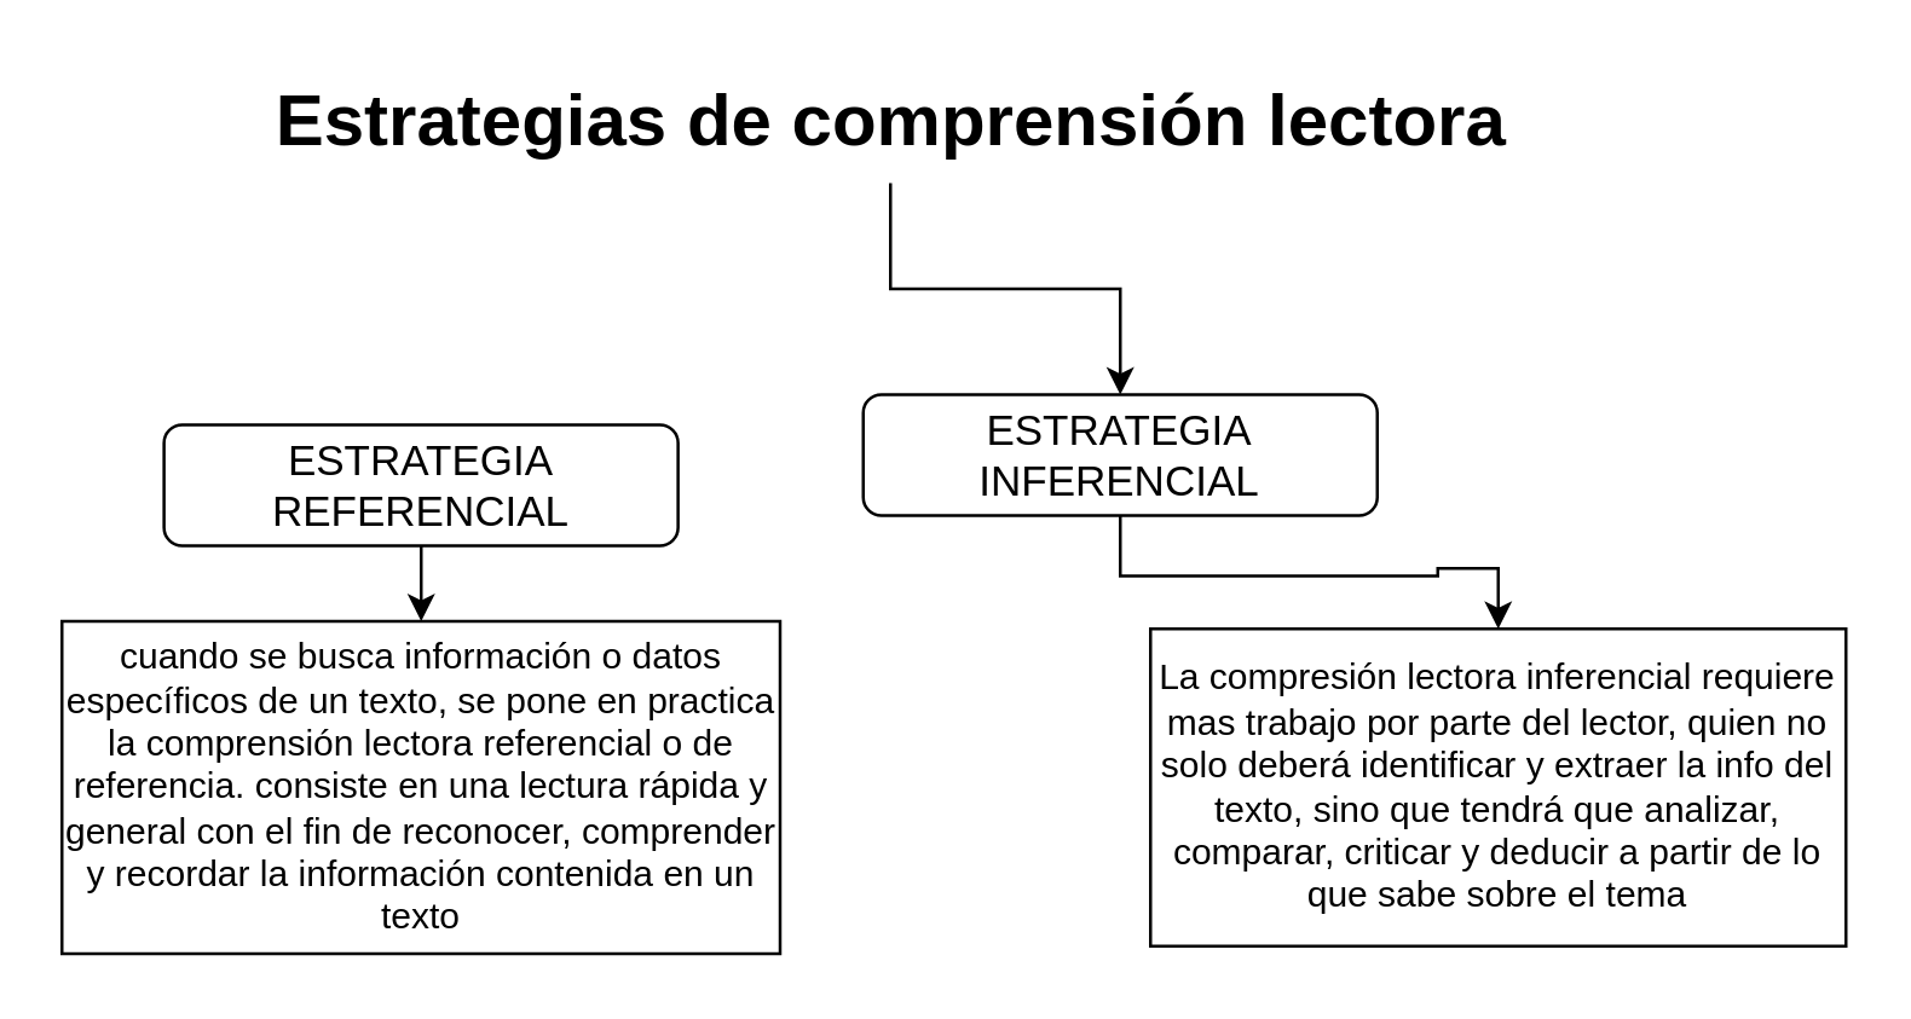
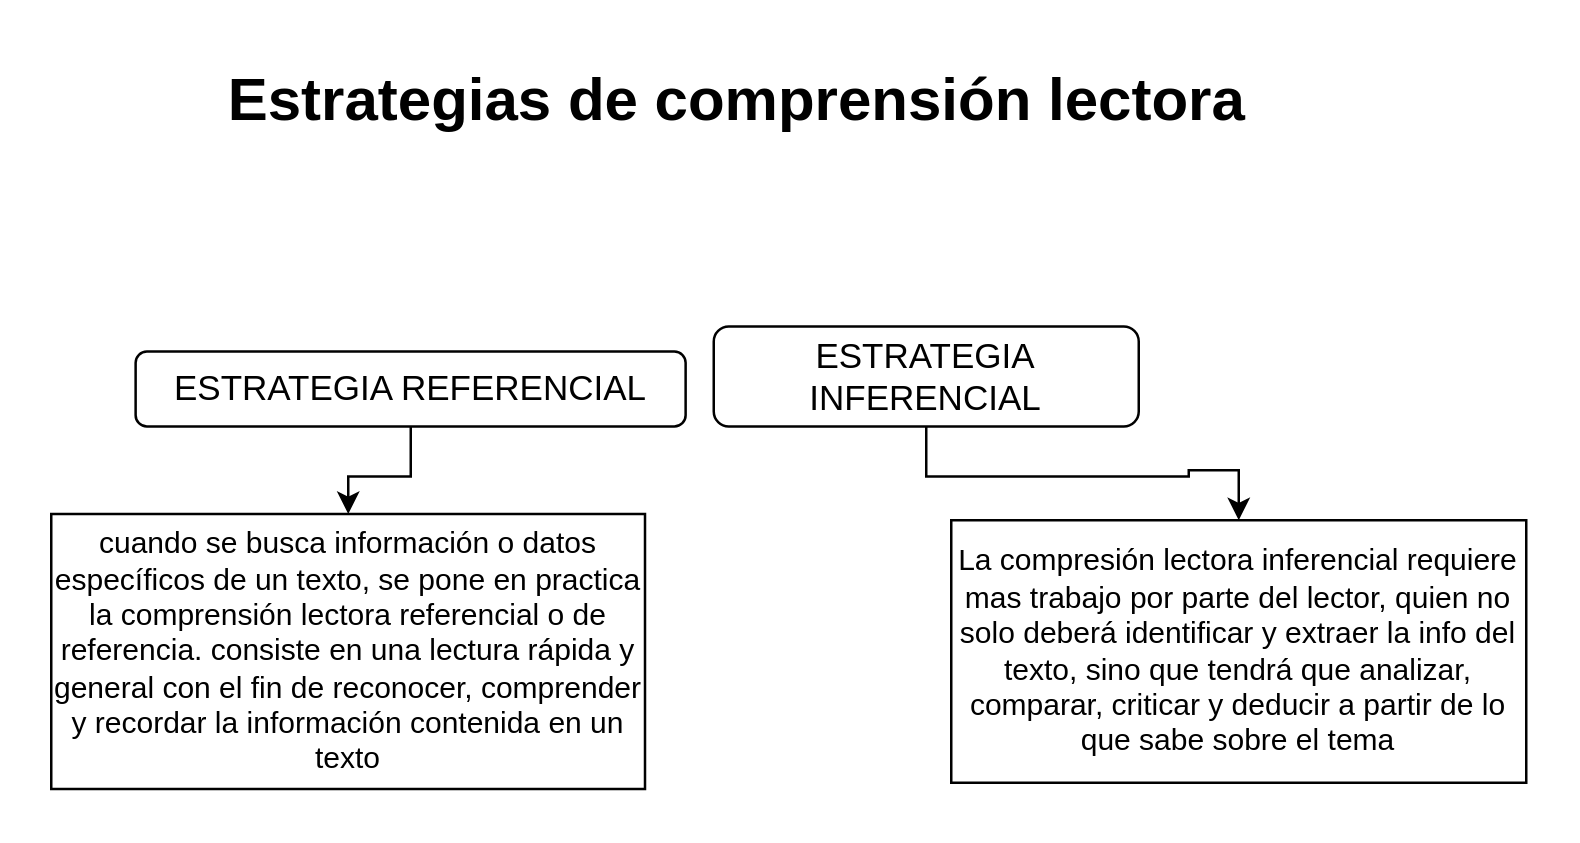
  <mxCell id="0" />
  <mxCell id="1" parent="0" />
- <mxCell id="2" style="edgeStyle=orthogonalEdgeStyle;rounded=0;orthogonalLoop=1;jettySize=auto;html=1;" edge="1" parent="1" source="3" target="7"><mxGeometry relative="1" as="geometry" /></mxCell>
  <mxCell id="3" value="Estrategias de comprensión lectora" style="text;strokeColor=none;fillColor=none;html=1;fontSize=24;fontStyle=1;verticalAlign=middle;align=center;" vertex="1" parent="1"><mxGeometry x="79" y="20" width="430" height="40" as="geometry" /></mxCell>
  <mxCell id="4" value="" style="edgeStyle=orthogonalEdgeStyle;rounded=0;orthogonalLoop=1;jettySize=auto;html=1;" edge="1" parent="1" source="5" target="8"><mxGeometry relative="1" as="geometry" /></mxCell>
- <mxCell id="5" value="&lt;font style=&quot;font-size: 14px&quot;&gt;ESTRATEGIA REFERENCIAL&lt;/font&gt;" style="rounded=1;whiteSpace=wrap;html=1;" vertex="1" parent="1"><mxGeometry x="53.75" y="140" width="170" height="40" as="geometry" /></mxCell>
+ <mxCell id="5" value="&lt;font style=&quot;font-size: 14px&quot;&gt;ESTRATEGIA REFERENCIAL&lt;/font&gt;" style="rounded=1;whiteSpace=wrap;html=1;" vertex="1" parent="1"><mxGeometry x="53.75" y="140" width="220" height="30" as="geometry" /></mxCell>
  <mxCell id="6" value="" style="edgeStyle=orthogonalEdgeStyle;rounded=0;orthogonalLoop=1;jettySize=auto;html=1;" edge="1" parent="1" source="7" target="9"><mxGeometry relative="1" as="geometry" /></mxCell>
  <mxCell id="7" value="&lt;font style=&quot;font-size: 14px&quot;&gt;ESTRATEGIA INFERENCIAL&lt;/font&gt;" style="rounded=1;whiteSpace=wrap;html=1;" vertex="1" parent="1"><mxGeometry x="285" y="130" width="170" height="40" as="geometry" /></mxCell>
  <mxCell id="8" value="cuando se busca información o datos específicos de un texto, se pone en practica la comprensión lectora referencial o de referencia. consiste en una lectura rápida y general con el fin de reconocer, comprender y recordar la información contenida en un texto" style="rounded=0;whiteSpace=wrap;html=1;glass=0;sketch=0;" vertex="1" parent="1"><mxGeometry x="20" y="205" width="237.5" height="110" as="geometry" /></mxCell>
  <mxCell id="9" value="La compresión lectora inferencial requiere mas trabajo por parte del lector, quien no solo deberá identificar y extraer la info del texto, sino que tendrá que analizar, comparar, criticar y deducir a partir de lo que sabe sobre el tema" style="rounded=0;whiteSpace=wrap;html=1;" vertex="1" parent="1"><mxGeometry x="380" y="207.5" width="230" height="105" as="geometry" /></mxCell>
